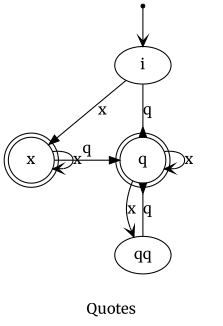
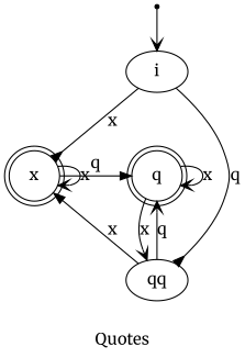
  digraph {
    fontname=Merriweather
    label=Quotes
    rankdir=TB
    node [fontname=Merriweather shape=doublecircle]
    edge [arrowhead=vee fontname=Merriweather]
    q
    x
    qq [shape=ellipse]
    start [shape=point]
    i [shape=ellipse]
    subgraph sub_1 {
      rank=same
      q
      x
    }
    q -> q [label=x]
    q -> qq [label=x]
    x -> q [arrowhead=normal label=q]
    x -> x [label=x]
-   qq -> q [arrowhead=inv label=q]
+   qq -> q [label=q]
+   qq -> x [arrowhead=normal label=x]
    start -> i
-   i -> q [arrowhead=inv label=q]
-   i -> x [arrowhead=normal label=x]
+   i -> qq [arrowhead=inv label=q]
+   i -> x [arrowhead=inv label=x]
  }
